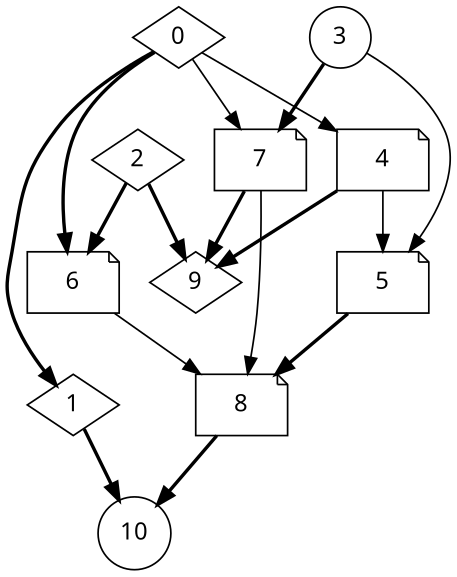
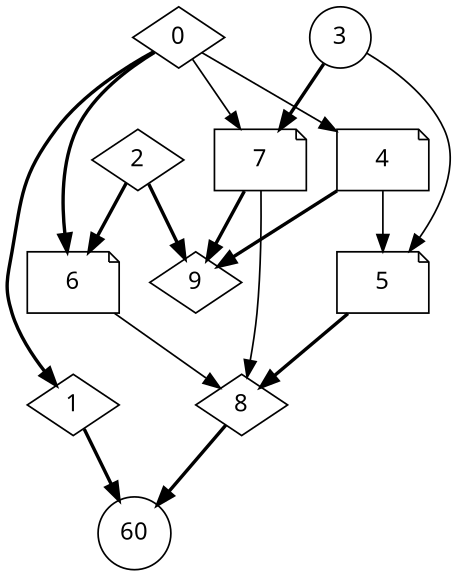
  digraph {
    fontname="Noto Sans"
    node [fontname="Noto Sans" shape=diamond]
    edge [fontname="Noto Sans" style=bold]
    0
    1
    7 [shape=note]
    4 [shape=note]
    6 [shape=note]
-   10 [shape=circle]
+   10 [shape=circle label=60]
    9
-   8 [shape=note]
+   8
    5 [shape=note]
    3 [shape=circle]
    2
    0 -> 1
    0 -> 7 [style=solid]
    0 -> 4 [style=solid]
    0 -> 6
    1 -> 10
    7 -> 9
    7 -> 8 [style=solid]
    4 -> 9
    4 -> 5 [style=solid]
    6 -> 8 [style=solid]
    8 -> 10
    5 -> 8
    3 -> 7
    3 -> 5 [style=solid]
    2 -> 6
    2 -> 9
  }
